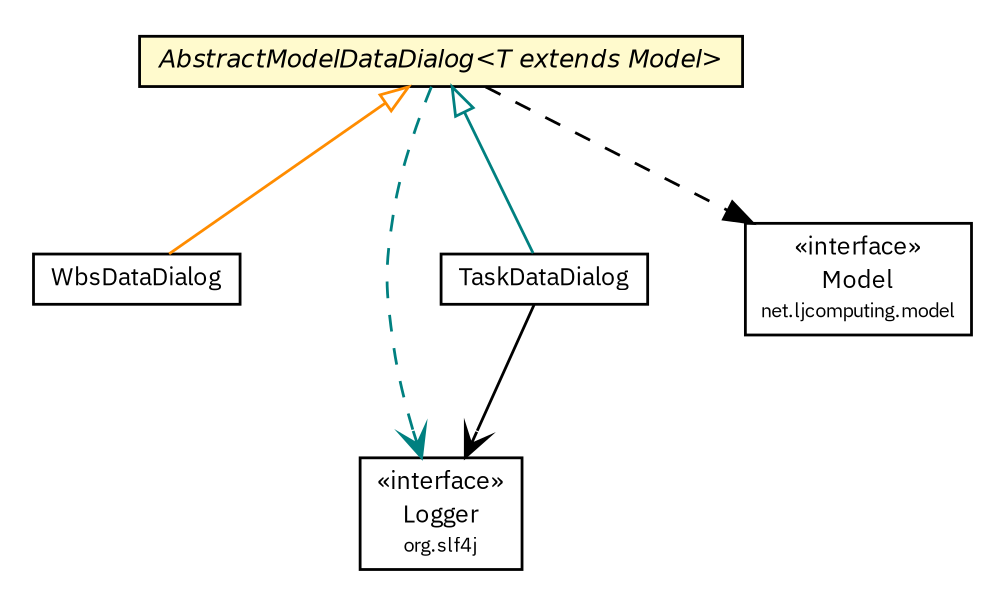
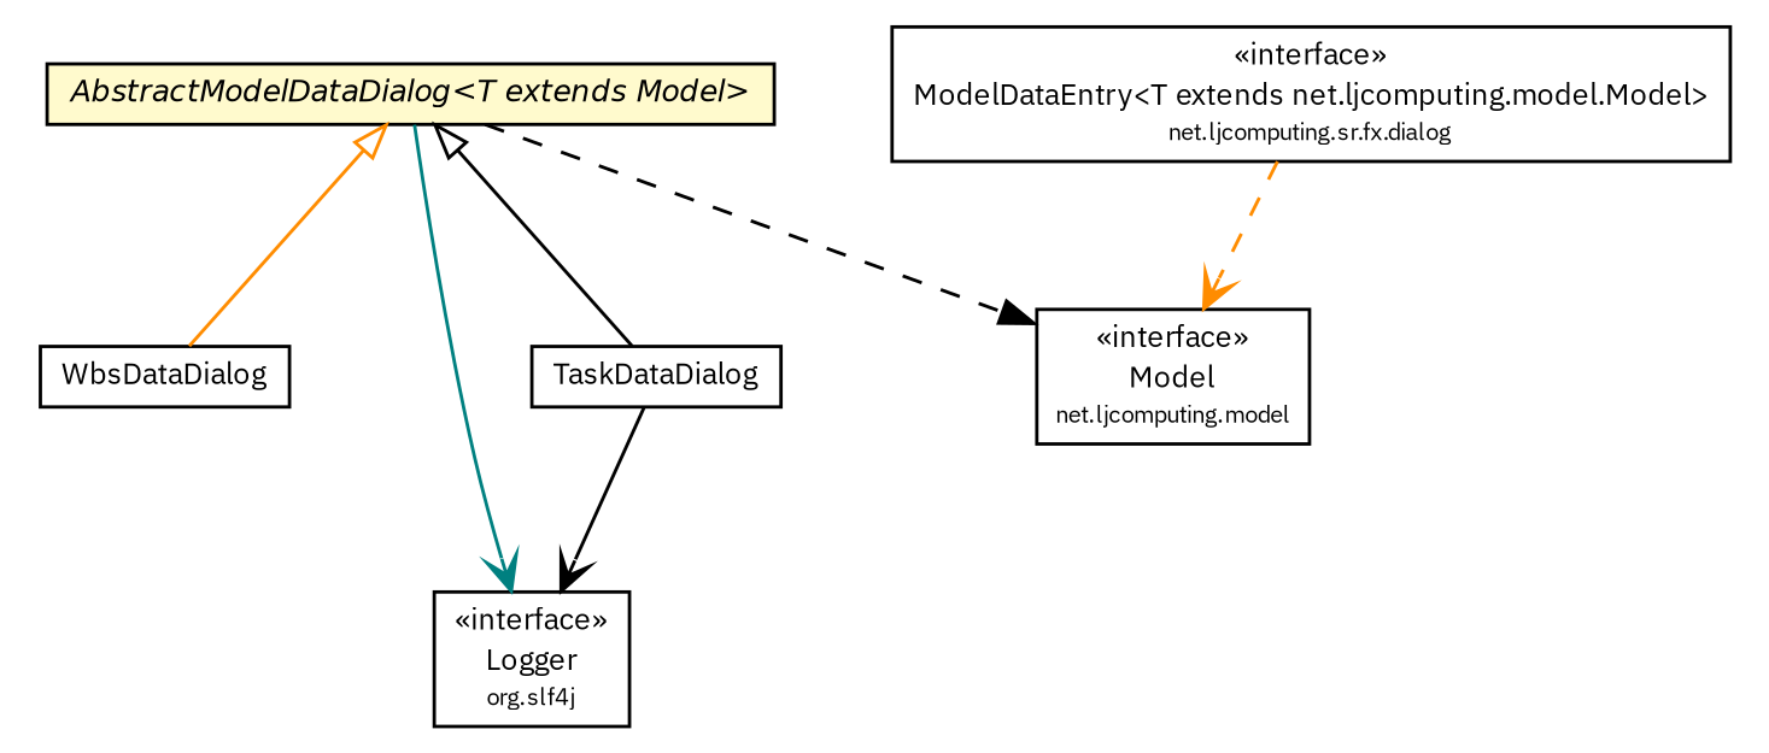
  digraph {
    fontname="IBM Plex Sans"
    nodesep=0.25
    ranksep=0.5
    node [fontcolor=black fontname="IBM Plex Sans" fontsize=9.0 shape=plaintext]
    edge [color=darkorange fontname="IBM Plex Sans" fontsize=10.0 headport=p labelfontname=Helvetica labelfontsize=10 tailport=p arrowhead=open fontcolor=black]
    n1 [label=<<table title="net.ljcomputing.sr.fx.dialog.impl.WbsDataDialog" border="0" cellborder="1" cellspacing="0" cellpadding="2" port="p" href="./WbsDataDialog.html"> 		<tr><td><table border="0" cellspacing="0" cellpadding="1"> <tr><td align="center" balign="center"> WbsDataDialog </td></tr> 		</table></td></tr> 		</table>>]
    n2 [label=<<table title="org.slf4j.Logger" border="0" cellborder="1" cellspacing="0" cellpadding="2" port="p" href="http://www.slf4j.org/apidocs/org/slf4j/Logger.html"> 		<tr><td><table border="0" cellspacing="0" cellpadding="1"> <tr><td align="center" balign="center"> &#171;interface&#187; </td></tr> <tr><td align="center" balign="center"> Logger </td></tr> <tr><td align="center" balign="center"><font point-size="7.0"> org.slf4j </font></td></tr> 		</table></td></tr> 		</table>>]
    n3 [label=<<table title="net.ljcomputing.sr.fx.dialog.impl.AbstractModelDataDialog" border="0" cellborder="1" cellspacing="0" cellpadding="2" port="p" bgcolor="lemonChiffon" href="./AbstractModelDataDialog.html"> 		<tr><td><table border="0" cellspacing="0" cellpadding="1"> <tr><td align="center" balign="center"><font face="Helvetica-Oblique"> AbstractModelDataDialog&lt;T extends Model&gt; </font></td></tr> 		</table></td></tr> 		</table>>]
    n4 [label=<<table title="net.ljcomputing.sr.fx.dialog.impl.TaskDataDialog" border="0" cellborder="1" cellspacing="0" cellpadding="2" port="p" href="./TaskDataDialog.html"> 		<tr><td><table border="0" cellspacing="0" cellpadding="1"> <tr><td align="center" balign="center"> TaskDataDialog </td></tr> 		</table></td></tr> 		</table>>]
    n5 [label=<<table title="net.ljcomputing.model.Model" border="0" cellborder="1" cellspacing="0" cellpadding="2" port="p"> 		<tr><td><table border="0" cellspacing="0" cellpadding="1"> <tr><td align="center" balign="center"> &#171;interface&#187; </td></tr> <tr><td align="center" balign="center"> Model </td></tr> <tr><td align="center" balign="center"><font point-size="7.0"> net.ljcomputing.model </font></td></tr> 		</table></td></tr> 		</table>>]
+   n6 [label=<<table title="net.ljcomputing.sr.fx.dialog.ModelDataEntry" border="0" cellborder="1" cellspacing="0" cellpadding="2" port="p" href="../ModelDataEntry.html"> 		<tr><td><table border="0" cellspacing="0" cellpadding="1"> <tr><td align="center" balign="center"> &#171;interface&#187; </td></tr> <tr><td align="center" balign="center"> ModelDataEntry&lt;T extends net.ljcomputing.model.Model&gt; </td></tr> <tr><td align="center" balign="center"><font point-size="7.0"> net.ljcomputing.sr.fx.dialog </font></td></tr> 		</table></td></tr> 		</table>>]
    n3 -> n1 [arrowtail=empty dir=back fontsize=10 arrowhead="" fontcolor=""]
-   n3 -> n2 [color=teal style=dashed]
-   n3 -> n4 [arrowtail=empty color=teal dir=back fontsize=10 arrowhead="" fontcolor=""]
+   n3 -> n2 [color=teal]
+   n3 -> n4 [arrowtail=empty color=black dir=back fontsize=10 arrowhead="" fontcolor=""]
    n3 -> n5 [arrowhead=normal color=black style=dashed]
    n4 -> n2 [color=black]
+   n6 -> n5 [style=dashed]
  }
